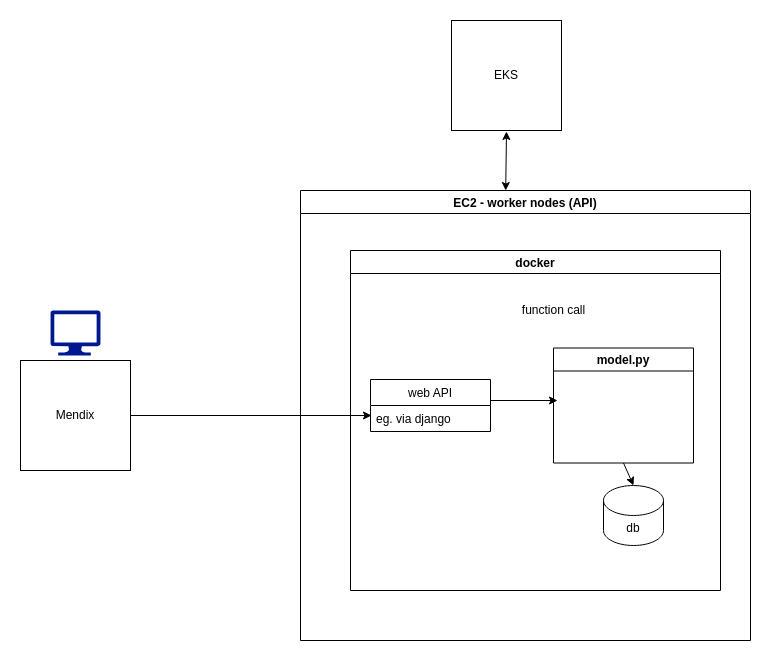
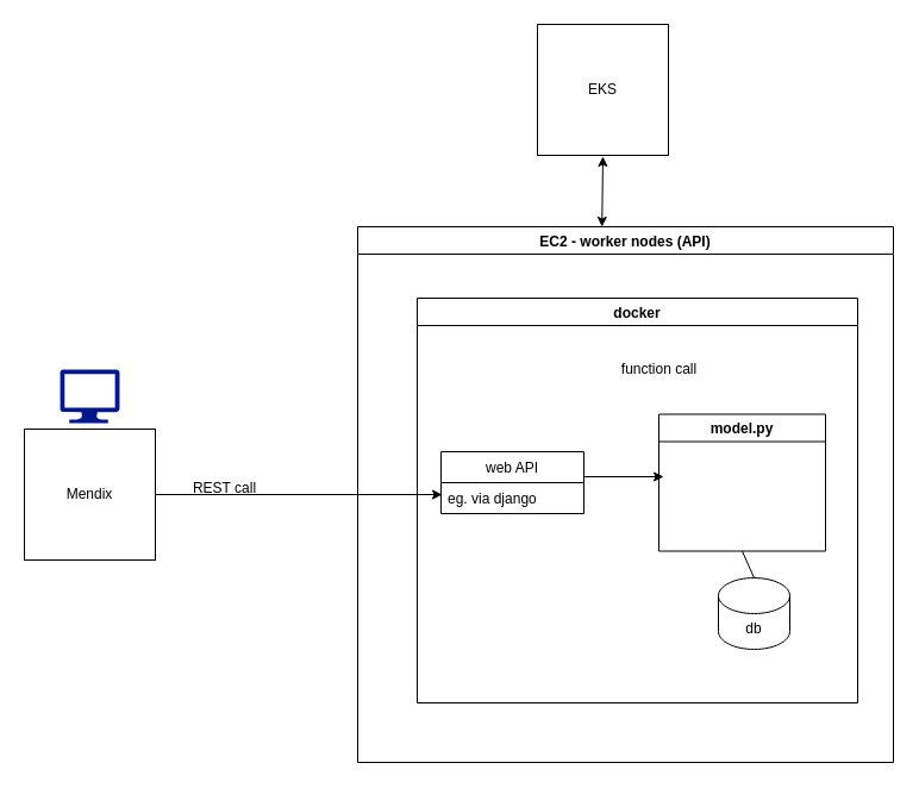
  <mxCell id="0" />
  <mxCell id="1" parent="0" />
  <mxCell id="2" value="&lt;div&gt;Mendix&lt;/div&gt;" style="whiteSpace=wrap;html=1;aspect=fixed;" vertex="1" parent="1"><mxGeometry x="20" y="360" width="110" height="110" as="geometry" /></mxCell>
  <mxCell id="3" value="docker" style="swimlane;" vertex="1" parent="1"><mxGeometry x="350" y="250" width="370" height="340" as="geometry" /></mxCell>
  <mxCell id="4" value="model.py" style="swimlane;" vertex="1" parent="3"><mxGeometry x="203" y="97.5" width="140" height="115" as="geometry" /></mxCell>
  <mxCell id="5" value="db" style="shape=cylinder3;whiteSpace=wrap;html=1;boundedLbl=1;backgroundOutline=1;size=15;" vertex="1" parent="3"><mxGeometry x="253" y="235" width="60" height="60" as="geometry" /></mxCell>
- <mxCell id="6" value="" style="endArrow=classic;html=1;exitX=0.5;exitY=1;exitDx=0;exitDy=0;entryX=0.5;entryY=0;entryDx=0;entryDy=0;entryPerimeter=0;" edge="1" parent="3" source="4" target="5"><mxGeometry width="50" height="50" relative="1" as="geometry"><mxPoint x="20" y="270" as="sourcePoint" /><mxPoint x="70" y="220" as="targetPoint" /></mxGeometry></mxCell>
+ <mxCell id="6" value="" style="endArrow=none;html=1;exitX=0.5;exitY=1;exitDx=0;exitDy=0;entryX=0.5;entryY=0;entryDx=0;entryDy=0;entryPerimeter=0;" edge="1" parent="3" source="4" target="5"><mxGeometry width="50" height="50" relative="1" as="geometry"><mxPoint x="20" y="270" as="sourcePoint" /><mxPoint x="70" y="220" as="targetPoint" /></mxGeometry></mxCell>
  <mxCell id="7" value="web API" style="swimlane;fontStyle=0;childLayout=stackLayout;horizontal=1;startSize=26;horizontalStack=0;resizeParent=1;resizeParentMax=0;resizeLast=0;collapsible=1;marginBottom=0;" vertex="1" parent="3"><mxGeometry x="20" y="129" width="120" height="52" as="geometry" /></mxCell>
  <mxCell id="8" value="eg. via django" style="text;strokeColor=none;fillColor=none;align=left;verticalAlign=top;spacingLeft=4;spacingRight=4;overflow=hidden;rotatable=0;points=[[0,0.5],[1,0.5]];portConstraint=eastwest;" vertex="1" parent="7"><mxGeometry y="26" width="120" height="26" as="geometry" /></mxCell>
  <mxCell id="9" value="function call" style="text;html=1;align=center;verticalAlign=middle;resizable=0;points=[];autosize=1;strokeColor=none;" vertex="1" parent="3"><mxGeometry x="163" y="50" width="80" height="20" as="geometry" /></mxCell>
  <mxCell id="10" value="" style="endArrow=classic;html=1;" edge="1" parent="1"><mxGeometry width="50" height="50" relative="1" as="geometry"><mxPoint x="490" y="400" as="sourcePoint" /><mxPoint x="557" y="400" as="targetPoint" /></mxGeometry></mxCell>
  <mxCell id="11" value="" style="endArrow=classic;html=1;exitX=1;exitY=0.5;exitDx=0;exitDy=0;" edge="1" parent="1" source="2"><mxGeometry width="50" height="50" relative="1" as="geometry"><mxPoint x="390" y="530" as="sourcePoint" /><mxPoint x="371" y="415" as="targetPoint" /></mxGeometry></mxCell>
+ <mxCell id="12" value="REST call" style="text;html=1;align=center;verticalAlign=middle;resizable=0;points=[];autosize=1;strokeColor=none;" vertex="1" parent="1"><mxGeometry x="153" y="400" width="70" height="20" as="geometry" /></mxCell>
  <mxCell id="13" value="" style="aspect=fixed;pointerEvents=1;shadow=0;dashed=0;html=1;strokeColor=none;labelPosition=center;verticalLabelPosition=bottom;verticalAlign=top;align=center;fillColor=#00188D;shape=mxgraph.azure.computer" vertex="1" parent="1"><mxGeometry x="50" y="310" width="50" height="45" as="geometry" /></mxCell>
  <mxCell id="14" value="EC2 - worker nodes (API)" style="swimlane;" vertex="1" parent="1"><mxGeometry x="300" y="190" width="450" height="450" as="geometry" /></mxCell>
  <mxCell id="15" value="EKS" style="whiteSpace=wrap;html=1;aspect=fixed;" vertex="1" parent="1"><mxGeometry x="451" y="20" width="110" height="110" as="geometry" /></mxCell>
  <mxCell id="16" value="" style="endArrow=classic;startArrow=classic;html=1;exitX=0.456;exitY=0;exitDx=0;exitDy=0;exitPerimeter=0;" edge="1" parent="1" source="14"><mxGeometry width="50" height="50" relative="1" as="geometry"><mxPoint x="461" y="140" as="sourcePoint" /><mxPoint x="506" y="131" as="targetPoint" /></mxGeometry></mxCell>
